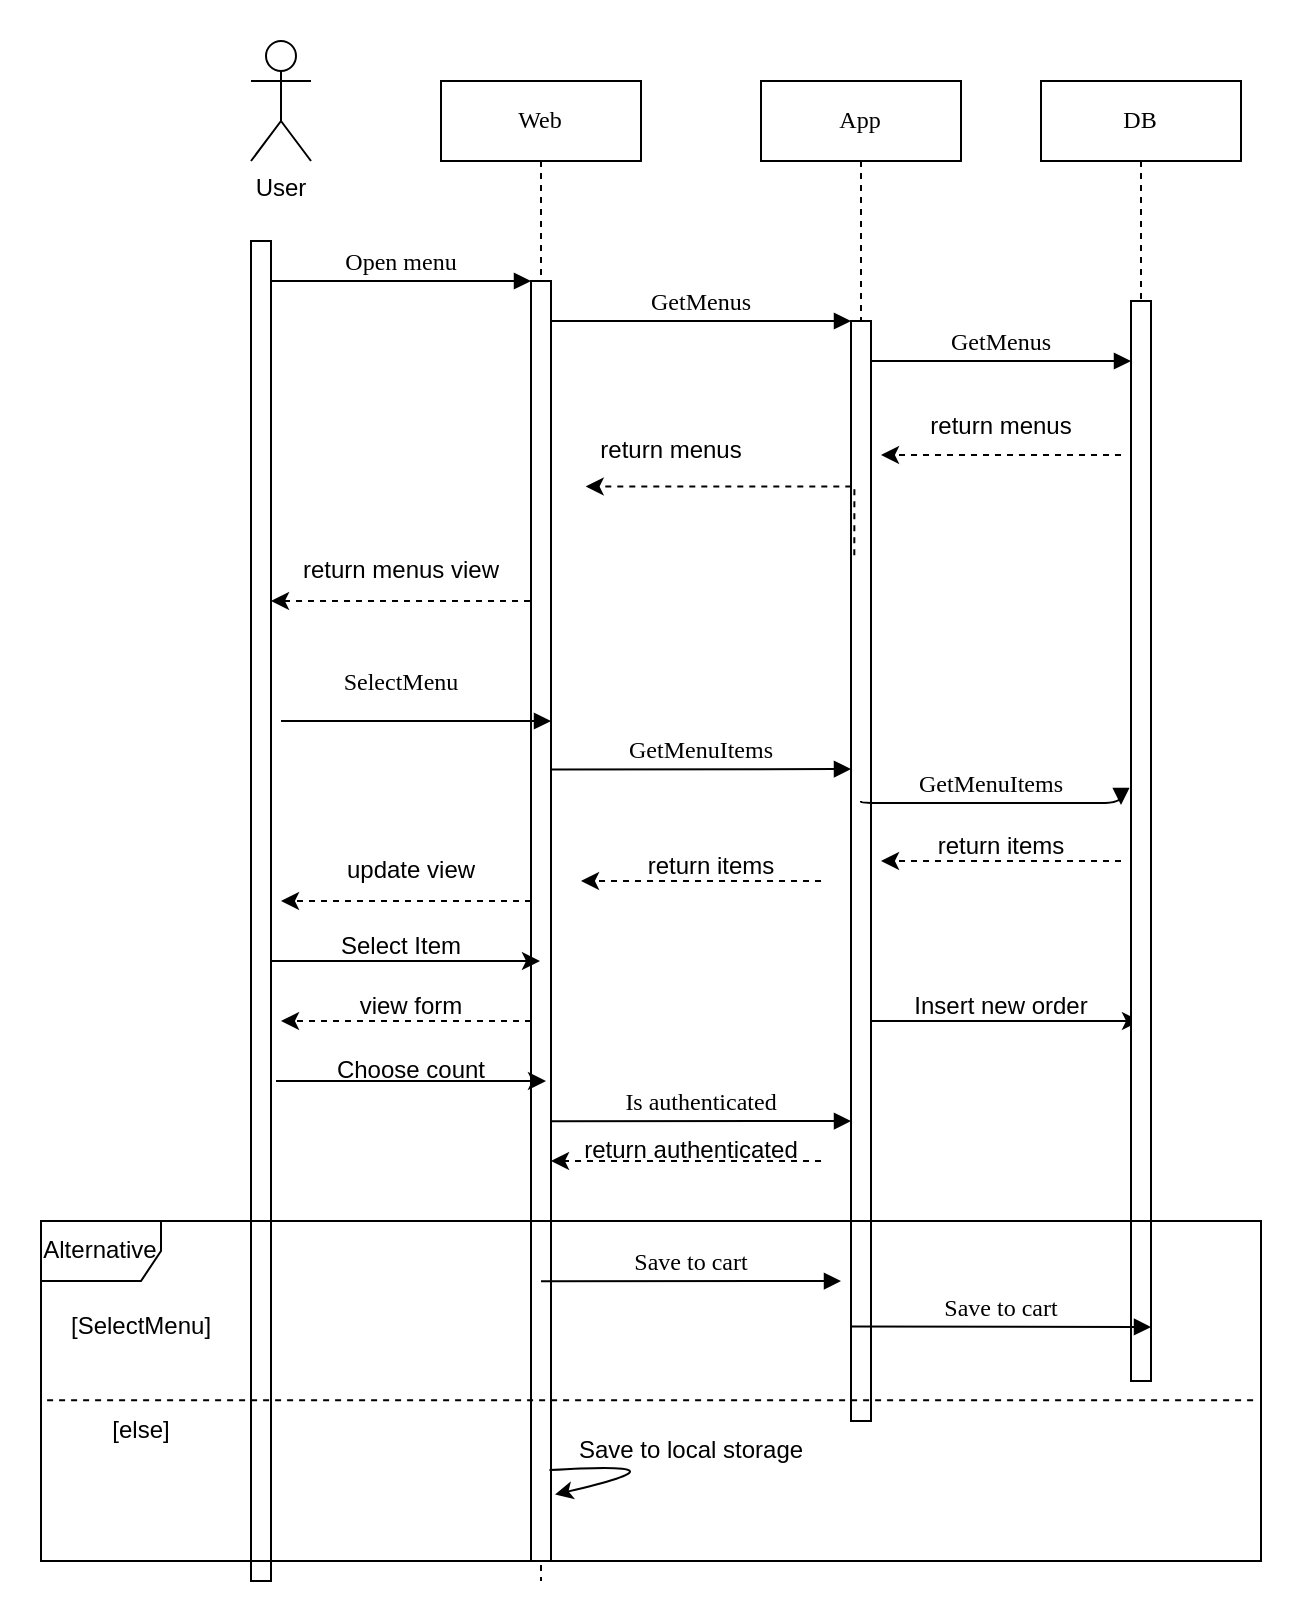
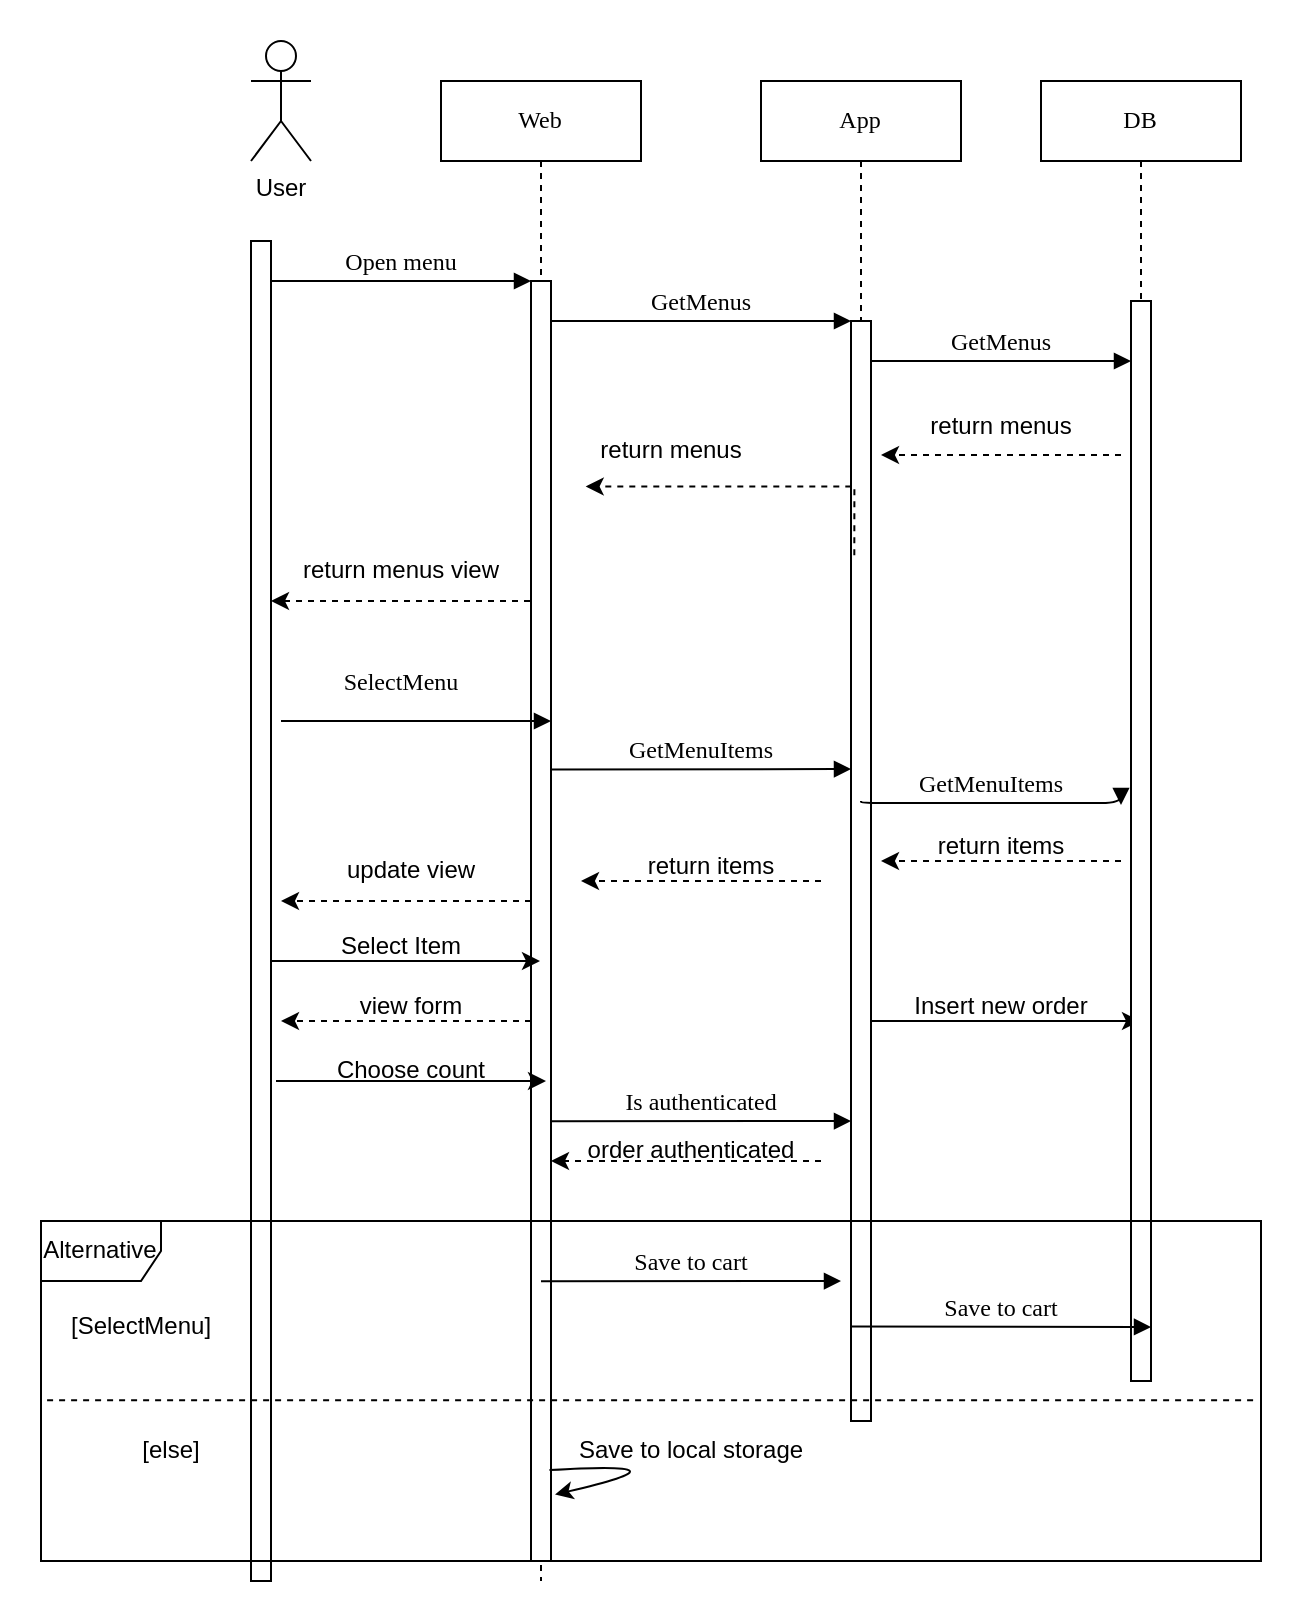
  <mxCell id="0" />
  <mxCell id="1" parent="0" />
  <mxCell id="2" value="Web" style="shape=umlLifeline;perimeter=lifelinePerimeter;whiteSpace=wrap;html=1;container=1;collapsible=0;recursiveResize=0;outlineConnect=0;rounded=0;shadow=0;comic=0;labelBackgroundColor=none;strokeWidth=1;fontFamily=Verdana;fontSize=12;align=center;" parent="1" vertex="1"><mxGeometry x="220" y="40" width="100" height="750" as="geometry" /></mxCell>
  <mxCell id="3" value="" style="html=1;points=[];perimeter=orthogonalPerimeter;rounded=0;shadow=0;comic=0;labelBackgroundColor=none;strokeWidth=1;fontFamily=Verdana;fontSize=12;align=center;" parent="2" vertex="1"><mxGeometry x="45" y="100" width="10" height="640" as="geometry" /></mxCell>
  <mxCell id="4" value="update view" style="text;html=1;align=center;verticalAlign=middle;resizable=0;points=[];autosize=1;strokeColor=none;fillColor=none;" vertex="1" parent="2"><mxGeometry x="-60" y="380" width="90" height="30" as="geometry" /></mxCell>
  <mxCell id="5" value="SelectMenu" style="html=1;verticalAlign=bottom;endArrow=block;labelBackgroundColor=none;fontFamily=Verdana;fontSize=12;" parent="2" edge="1"><mxGeometry x="-0.111" y="10" relative="1" as="geometry"><mxPoint x="-80" y="320" as="sourcePoint" /><mxPoint x="55" y="320" as="targetPoint" /><mxPoint as="offset" /></mxGeometry></mxCell>
  <mxCell id="6" value="" style="endArrow=classic;html=1;rounded=0;dashed=1;" edge="1" parent="2"><mxGeometry width="50" height="50" relative="1" as="geometry"><mxPoint x="45" y="410" as="sourcePoint" /><mxPoint x="-80" y="410" as="targetPoint" /></mxGeometry></mxCell>
  <mxCell id="7" value="" style="endArrow=classic;html=1;rounded=0;dashed=1;" edge="1" parent="2"><mxGeometry width="50" height="50" relative="1" as="geometry"><mxPoint x="45" y="470" as="sourcePoint" /><mxPoint x="-80" y="470" as="targetPoint" /></mxGeometry></mxCell>
  <mxCell id="8" value="" style="endArrow=classic;html=1;rounded=0;" edge="1" parent="2"><mxGeometry width="50" height="50" relative="1" as="geometry"><mxPoint x="-82.5" y="500" as="sourcePoint" /><mxPoint x="52.5" y="500" as="targetPoint" /></mxGeometry></mxCell>
  <mxCell id="9" value="Choose count" style="text;html=1;align=center;verticalAlign=middle;resizable=0;points=[];autosize=1;strokeColor=none;fillColor=none;" vertex="1" parent="2"><mxGeometry x="-65" y="480" width="100" height="30" as="geometry" /></mxCell>
  <mxCell id="10" value="" style="edgeStyle=orthogonalEdgeStyle;rounded=0;orthogonalLoop=1;jettySize=auto;html=1;dashed=1;" edge="1" parent="2"><mxGeometry relative="1" as="geometry"><mxPoint x="190" y="540" as="sourcePoint" /><mxPoint x="55" y="540" as="targetPoint" /></mxGeometry></mxCell>
  <mxCell id="11" value="" style="endArrow=classic;html=1;rounded=0;edgeStyle=orthogonalEdgeStyle;curved=1;exitX=0.924;exitY=0.929;exitDx=0;exitDy=0;exitPerimeter=0;entryX=1.2;entryY=0.948;entryDx=0;entryDy=0;entryPerimeter=0;" edge="1" parent="2" source="3" target="3"><mxGeometry width="50" height="50" relative="1" as="geometry"><mxPoint x="60" y="680" as="sourcePoint" /><mxPoint x="110" y="630" as="targetPoint" /><Array as="points"><mxPoint x="130" y="690" /></Array></mxGeometry></mxCell>
  <mxCell id="12" value="App" style="shape=umlLifeline;perimeter=lifelinePerimeter;whiteSpace=wrap;html=1;container=1;collapsible=0;recursiveResize=0;outlineConnect=0;rounded=0;shadow=0;comic=0;labelBackgroundColor=none;strokeWidth=1;fontFamily=Verdana;fontSize=12;align=center;" parent="1" vertex="1"><mxGeometry x="380" y="40" width="100" height="670" as="geometry" /></mxCell>
  <mxCell id="13" value="" style="html=1;points=[];perimeter=orthogonalPerimeter;rounded=0;shadow=0;comic=0;labelBackgroundColor=none;strokeWidth=1;fontFamily=Verdana;fontSize=12;align=center;" parent="12" vertex="1"><mxGeometry x="45" y="120" width="10" height="550" as="geometry" /></mxCell>
  <mxCell id="14" value="" style="endArrow=classic;html=1;rounded=0;" edge="1" parent="12" target="17"><mxGeometry width="50" height="50" relative="1" as="geometry"><mxPoint x="55" y="470" as="sourcePoint" /><mxPoint x="105" y="420" as="targetPoint" /></mxGeometry></mxCell>
  <mxCell id="15" value="GetMenuItems" style="html=1;verticalAlign=bottom;endArrow=block;entryX=0;entryY=0;labelBackgroundColor=none;fontFamily=Verdana;fontSize=12;edgeStyle=elbowEdgeStyle;elbow=vertical;" edge="1" parent="12"><mxGeometry x="0.0" relative="1" as="geometry"><mxPoint x="-105" y="344.31" as="sourcePoint" /><mxPoint x="45" y="344.31" as="targetPoint" /><mxPoint as="offset" /></mxGeometry></mxCell>
  <mxCell id="16" value="Is authenticated" style="html=1;verticalAlign=bottom;endArrow=block;entryX=0;entryY=0;labelBackgroundColor=none;fontFamily=Verdana;fontSize=12;edgeStyle=elbowEdgeStyle;elbow=vertical;" edge="1" parent="12"><mxGeometry x="0.0" relative="1" as="geometry"><mxPoint x="-105" y="520.14" as="sourcePoint" /><mxPoint x="45" y="520.14" as="targetPoint" /><mxPoint as="offset" /></mxGeometry></mxCell>
  <mxCell id="17" value="DB" style="shape=umlLifeline;perimeter=lifelinePerimeter;whiteSpace=wrap;html=1;container=1;collapsible=0;recursiveResize=0;outlineConnect=0;rounded=0;shadow=0;comic=0;labelBackgroundColor=none;strokeWidth=1;fontFamily=Verdana;fontSize=12;align=center;" parent="1" vertex="1"><mxGeometry x="520" y="40" width="100" height="580" as="geometry" /></mxCell>
  <mxCell id="18" value="GetMenus" style="html=1;verticalAlign=bottom;endArrow=block;labelBackgroundColor=none;fontFamily=Verdana;fontSize=12;edgeStyle=elbowEdgeStyle;elbow=vertical;" parent="17" edge="1"><mxGeometry relative="1" as="geometry"><mxPoint x="-85" y="140" as="sourcePoint" /><Array as="points"><mxPoint x="-80" y="140" /></Array><mxPoint x="45" y="140" as="targetPoint" /></mxGeometry></mxCell>
  <mxCell id="19" value="GetMenuItems" style="html=1;verticalAlign=bottom;endArrow=block;labelBackgroundColor=none;fontFamily=Verdana;fontSize=12;edgeStyle=elbowEdgeStyle;elbow=vertical;" edge="1" parent="17"><mxGeometry x="0.0" relative="1" as="geometry"><mxPoint x="-90" y="360" as="sourcePoint" /><mxPoint x="40" y="362" as="targetPoint" /><mxPoint as="offset" /></mxGeometry></mxCell>
  <mxCell id="20" value="" style="html=1;points=[];perimeter=orthogonalPerimeter;rounded=0;shadow=0;comic=0;labelBackgroundColor=none;strokeWidth=1;fontFamily=Verdana;fontSize=12;align=center;" parent="1" vertex="1"><mxGeometry x="565" y="150" width="10" height="540" as="geometry" /></mxCell>
  <mxCell id="21" value="Open menu" style="html=1;verticalAlign=bottom;endArrow=block;entryX=0;entryY=0;labelBackgroundColor=none;fontFamily=Verdana;fontSize=12;edgeStyle=elbowEdgeStyle;elbow=vertical;" parent="1" target="3" edge="1"><mxGeometry relative="1" as="geometry"><mxPoint x="135" y="140" as="sourcePoint" /></mxGeometry></mxCell>
  <mxCell id="22" value="GetMenus" style="html=1;verticalAlign=bottom;endArrow=block;entryX=0;entryY=0;labelBackgroundColor=none;fontFamily=Verdana;fontSize=12;edgeStyle=elbowEdgeStyle;elbow=vertical;" parent="1" source="3" target="13" edge="1"><mxGeometry x="0.0" relative="1" as="geometry"><mxPoint x="350" y="160" as="sourcePoint" /><mxPoint as="offset" /></mxGeometry></mxCell>
  <mxCell id="23" value="" style="html=1;points=[[0,0,0,0,5],[0,1,0,0,-5],[1,0,0,0,5],[1,1,0,0,-5]];perimeter=orthogonalPerimeter;outlineConnect=0;targetShapes=umlLifeline;portConstraint=eastwest;newEdgeStyle={&quot;curved&quot;:0,&quot;rounded&quot;:0};" vertex="1" parent="1"><mxGeometry x="125" y="120" width="10" height="670" as="geometry" /></mxCell>
  <mxCell id="24" value="User" style="shape=umlActor;verticalLabelPosition=bottom;verticalAlign=top;html=1;" vertex="1" parent="1"><mxGeometry x="125" y="20" width="30" height="60" as="geometry" /></mxCell>
  <mxCell id="25" value="return menus" style="text;html=1;align=center;verticalAlign=middle;resizable=0;points=[];autosize=1;strokeColor=none;fillColor=none;" vertex="1" parent="1"><mxGeometry x="455" y="198" width="90" height="30" as="geometry" /></mxCell>
  <mxCell id="26" value="" style="edgeStyle=orthogonalEdgeStyle;rounded=0;orthogonalLoop=1;jettySize=auto;html=1;entryX=0.026;entryY=1.091;entryDx=0;entryDy=0;entryPerimeter=0;dashed=1;exitX=0.166;exitY=0.213;exitDx=0;exitDy=0;exitPerimeter=0;" edge="1" parent="1" source="13" target="27"><mxGeometry relative="1" as="geometry"><Array as="points"><mxPoint x="427" y="243" /></Array></mxGeometry></mxCell>
  <mxCell id="27" value="return menus" style="text;html=1;align=center;verticalAlign=middle;resizable=0;points=[];autosize=1;strokeColor=none;fillColor=none;" vertex="1" parent="1"><mxGeometry x="290" y="210" width="90" height="30" as="geometry" /></mxCell>
  <mxCell id="28" value="" style="endArrow=classic;html=1;rounded=0;dashed=1;" edge="1" parent="1"><mxGeometry width="50" height="50" relative="1" as="geometry"><mxPoint x="264.5" y="300" as="sourcePoint" /><mxPoint x="135" y="300" as="targetPoint" /></mxGeometry></mxCell>
  <mxCell id="29" value="return menus view" style="text;html=1;align=center;verticalAlign=middle;resizable=0;points=[];autosize=1;strokeColor=none;fillColor=none;" vertex="1" parent="1"><mxGeometry x="140" y="270" width="120" height="30" as="geometry" /></mxCell>
  <mxCell id="30" value="" style="endArrow=classic;html=1;rounded=0;" edge="1" parent="1" target="2"><mxGeometry width="50" height="50" relative="1" as="geometry"><mxPoint x="135" y="480" as="sourcePoint" /><mxPoint x="185" y="430" as="targetPoint" /></mxGeometry></mxCell>
  <mxCell id="31" value="Select Item" style="text;html=1;align=center;verticalAlign=middle;resizable=0;points=[];autosize=1;strokeColor=none;fillColor=none;" vertex="1" parent="1"><mxGeometry x="160" y="458" width="80" height="30" as="geometry" /></mxCell>
  <mxCell id="32" value="Insert new order" style="text;html=1;align=center;verticalAlign=middle;resizable=0;points=[];autosize=1;strokeColor=none;fillColor=none;" vertex="1" parent="1"><mxGeometry x="445" y="488" width="110" height="30" as="geometry" /></mxCell>
  <mxCell id="33" value="" style="edgeStyle=orthogonalEdgeStyle;rounded=0;orthogonalLoop=1;jettySize=auto;html=1;dashed=1;" edge="1" parent="1"><mxGeometry relative="1" as="geometry"><mxPoint x="560" y="227" as="sourcePoint" /><mxPoint x="440" y="227" as="targetPoint" /></mxGeometry></mxCell>
  <mxCell id="34" value="" style="edgeStyle=orthogonalEdgeStyle;rounded=0;orthogonalLoop=1;jettySize=auto;html=1;dashed=1;" edge="1" parent="1"><mxGeometry relative="1" as="geometry"><mxPoint x="560" y="430" as="sourcePoint" /><mxPoint x="440" y="430" as="targetPoint" /></mxGeometry></mxCell>
  <mxCell id="35" value="" style="edgeStyle=orthogonalEdgeStyle;rounded=0;orthogonalLoop=1;jettySize=auto;html=1;dashed=1;" edge="1" parent="1"><mxGeometry relative="1" as="geometry"><mxPoint x="410" y="440" as="sourcePoint" /><mxPoint x="290" y="440" as="targetPoint" /></mxGeometry></mxCell>
  <mxCell id="36" value="return items" style="text;html=1;align=center;verticalAlign=middle;resizable=0;points=[];autosize=1;strokeColor=none;fillColor=none;" vertex="1" parent="1"><mxGeometry x="455" y="408" width="90" height="30" as="geometry" /></mxCell>
  <mxCell id="37" value="return items" style="text;html=1;align=center;verticalAlign=middle;resizable=0;points=[];autosize=1;strokeColor=none;fillColor=none;" vertex="1" parent="1"><mxGeometry x="310" y="418" width="90" height="30" as="geometry" /></mxCell>
  <mxCell id="38" value="view form" style="text;html=1;align=center;verticalAlign=middle;resizable=0;points=[];autosize=1;strokeColor=none;fillColor=none;" vertex="1" parent="1"><mxGeometry x="165" y="488" width="80" height="30" as="geometry" /></mxCell>
- <mxCell id="39" value="return authenticated" style="text;html=1;align=center;verticalAlign=middle;resizable=0;points=[];autosize=1;strokeColor=none;fillColor=none;" vertex="1" parent="1"><mxGeometry x="280" y="560" width="130" height="30" as="geometry" /></mxCell>
+ <mxCell id="39" value="order authenticated" style="text;html=1;align=center;verticalAlign=middle;resizable=0;points=[];autosize=1;strokeColor=none;fillColor=none;" vertex="1" parent="1"><mxGeometry x="280" y="560" width="130" height="30" as="geometry" /></mxCell>
  <mxCell id="40" value="Alternative" style="shape=umlFrame;whiteSpace=wrap;html=1;pointerEvents=0;" vertex="1" parent="1"><mxGeometry x="20" y="610" width="610" height="170" as="geometry" /></mxCell>
  <mxCell id="41" value="" style="endArrow=none;dashed=1;html=1;rounded=0;exitX=0.005;exitY=0.527;exitDx=0;exitDy=0;exitPerimeter=0;entryX=0.998;entryY=0.527;entryDx=0;entryDy=0;entryPerimeter=0;" edge="1" parent="1" source="40" target="40"><mxGeometry width="50" height="50" relative="1" as="geometry"><mxPoint x="220" y="560" as="sourcePoint" /><mxPoint x="270" y="510" as="targetPoint" /></mxGeometry></mxCell>
  <mxCell id="42" value="[SelectMenu]" style="text;html=1;align=center;verticalAlign=middle;resizable=0;points=[];autosize=1;strokeColor=none;fillColor=none;" vertex="1" parent="1"><mxGeometry x="20" y="648" width="100" height="30" as="geometry" /></mxCell>
- <mxCell id="43" value="[else]" style="text;html=1;align=center;verticalAlign=middle;resizable=0;points=[];autosize=1;strokeColor=none;fillColor=none;" vertex="1" parent="1"><mxGeometry x="45" y="700" width="50" height="30" as="geometry" /></mxCell>
+ <mxCell id="43" value="[else]" style="text;html=1;align=center;verticalAlign=middle;resizable=0;points=[];autosize=1;strokeColor=none;fillColor=none;" vertex="1" parent="1"><mxGeometry x="60" y="710" width="50" height="30" as="geometry" /></mxCell>
  <mxCell id="44" value="Save to cart" style="html=1;verticalAlign=bottom;endArrow=block;entryX=0;entryY=0;labelBackgroundColor=none;fontFamily=Verdana;fontSize=12;edgeStyle=elbowEdgeStyle;elbow=vertical;" edge="1" parent="1"><mxGeometry x="0.0" relative="1" as="geometry"><mxPoint x="270" y="640.11" as="sourcePoint" /><mxPoint x="420" y="640.11" as="targetPoint" /><mxPoint as="offset" /></mxGeometry></mxCell>
  <mxCell id="45" value="Save to cart" style="html=1;verticalAlign=bottom;endArrow=block;entryX=0;entryY=0;labelBackgroundColor=none;fontFamily=Verdana;fontSize=12;edgeStyle=elbowEdgeStyle;elbow=vertical;" edge="1" parent="1"><mxGeometry x="0.0" relative="1" as="geometry"><mxPoint x="425" y="662.73" as="sourcePoint" /><mxPoint x="575" y="662.73" as="targetPoint" /><mxPoint as="offset" /></mxGeometry></mxCell>
  <mxCell id="46" value="Save to local storage" style="text;html=1;align=center;verticalAlign=middle;resizable=0;points=[];autosize=1;strokeColor=none;fillColor=none;" vertex="1" parent="1"><mxGeometry x="275" y="710" width="140" height="30" as="geometry" /></mxCell>
